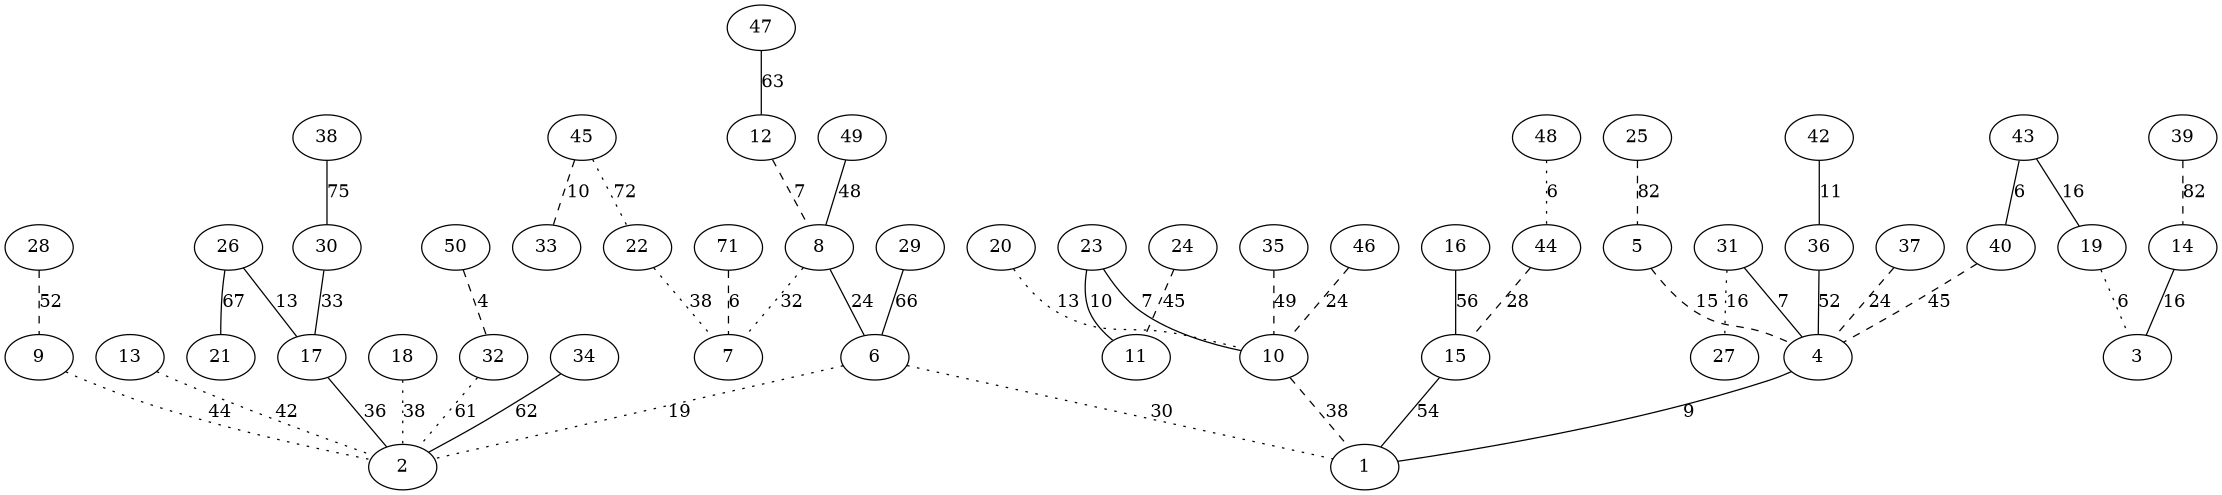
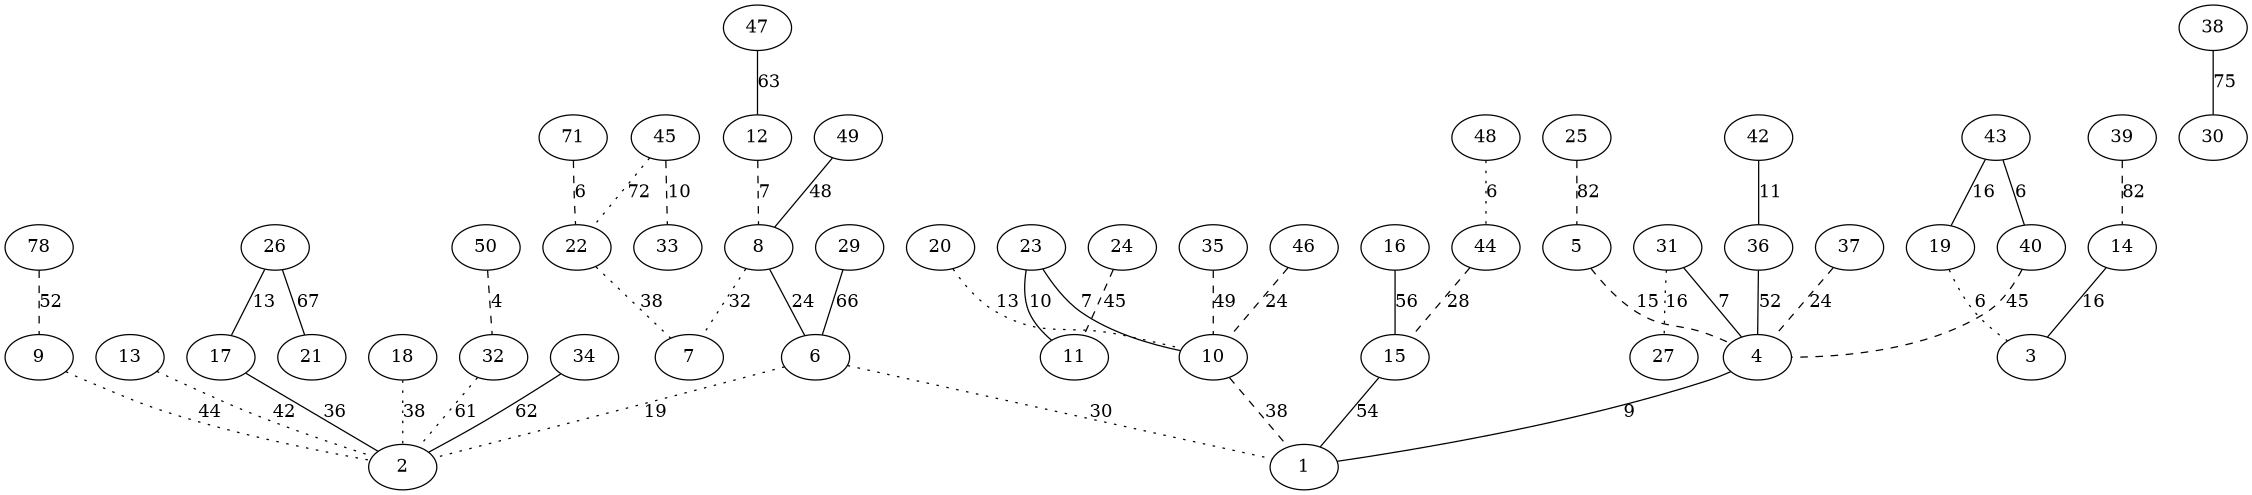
  graph {
    edge [style=solid]
    4
    1
    5
    6
    2
    8
    7
    9
    10
    12
    13
    14
    3
    15
    16
    17
    18
    19
    20
    22
    23
    11
    24
    25
    26
    21
-   28
+   28 [label=78]
    29
    30
    31
    27
    32
    34
    35
    36
    37
    38
    39
    40
    n40 [label=71]
    42
    43
    44
    45
    33
    46
    47
    48
    49
    50
    4 -- 1 [label=9]
    5 -- 4 [label=15 style=dashed]
    6 -- 1 [label=30 style=dotted]
    6 -- 2 [label=19 style=dotted]
    8 -- 6 [label=24]
    8 -- 7 [label=32 style=dotted]
    9 -- 2 [label=44 style=dotted]
    10 -- 1 [label=38 style=dashed]
    12 -- 8 [label=7 style=dashed]
    13 -- 2 [label=42 style=dotted]
    14 -- 3 [label=16]
    15 -- 1 [label=54]
    16 -- 15 [label=56]
    17 -- 2 [label=36]
    18 -- 2 [label=38 style=dotted]
    19 -- 3 [label=6 style=dotted]
    20 -- 10 [label=13 style=dotted]
    22 -- 7 [label=38 style=dotted]
    23 -- 10 [label=7]
    23 -- 11 [label=10]
    24 -- 11 [label=45 style=dashed]
    25 -- 5 [label=82 style=dashed]
    26 -- 17 [label=13]
    26 -- 21 [label=67]
    28 -- 9 [label=52 style=dashed]
    29 -- 6 [label=66]
-   30 -- 17 [label=33]
    31 -- 4 [label=7]
    31 -- 27 [label=16 style=dotted]
    32 -- 2 [label=61 style=dotted]
    34 -- 2 [label=62]
    35 -- 10 [label=49 style=dashed]
    36 -- 4 [label=52]
    37 -- 4 [label=24 style=dashed]
    38 -- 30 [label=75]
    39 -- 14 [label=82 style=dashed]
    40 -- 4 [label=45 style=dashed]
-   n40 -- 7 [label=6 style=dashed]
+   n40 -- 22 [label=6 style=dashed]
    42 -- 36 [label=11]
    43 -- 19 [label=16]
    43 -- 40 [label=6]
    44 -- 15 [label=28 style=dashed]
    45 -- 22 [label=72 style=dotted]
    45 -- 33 [label=10 style=dashed]
    46 -- 10 [label=24 style=dashed]
    47 -- 12 [label=63]
    48 -- 44 [label=6 style=dotted]
    49 -- 8 [label=48]
    50 -- 32 [label=4 style=dashed]
  }
